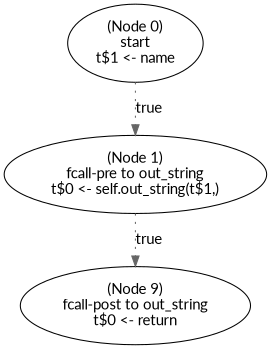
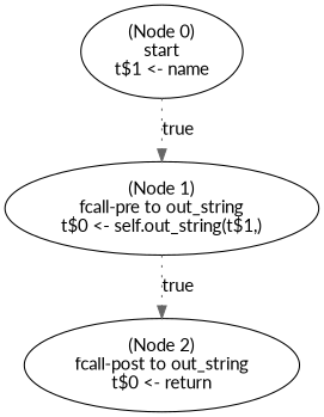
  digraph {
    fontname=Lato
    node [fontname=Lato]
    edge [color=gray40 style=dotted fontname=Lato]
    n1 [label="(Node 0)\nstart\nt$1 <- name\n"]
    n2 [label="(Node 1)\nfcall-pre to out_string\nt$0 <- self.out_string(t$1,)\n"]
-   n3 [label="(Node 9)\nfcall-post to out_string\nt$0 <- return\n"]
+   n3 [label="(Node 2)\nfcall-post to out_string\nt$0 <- return\n"]
    n1 -> n2 [label=true]
    n2 -> n3 [label=true]
  }
